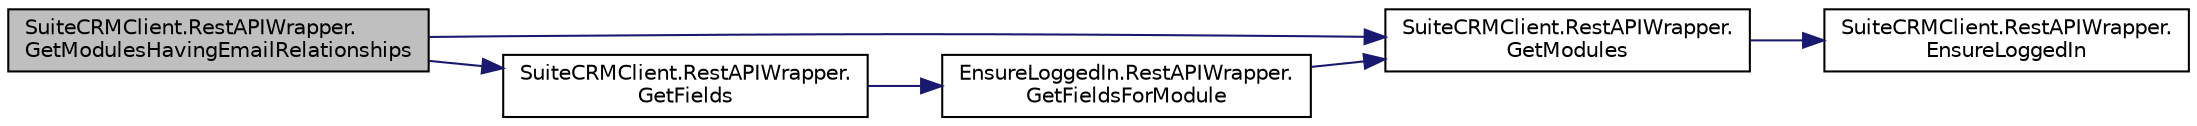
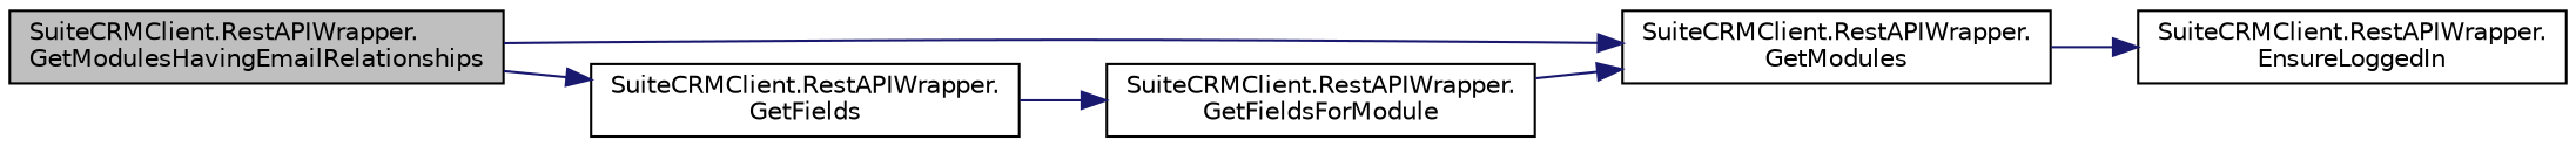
  digraph {
    rankdir=LR
    node [color=black fillcolor=white fontname=Helvetica fontsize=10 shape=record style=filled]
    edge [color=midnightblue fontname=Helvetica fontsize=10 labelfontname=Helvetica labelfontsize=10 style=solid]
    n1 [fillcolor=grey75 fontcolor=black height=0.2 label="SuiteCRMClient.RestAPIWrapper.\lGetModulesHavingEmailRelationships" width=0.4]
    n2 [height=0.2 label="SuiteCRMClient.RestAPIWrapper.\lGetModules" width=0.4]
    n3 [height=0.2 label="SuiteCRMClient.RestAPIWrapper.\lGetFields" width=0.4]
    n4 [height=0.2 label="SuiteCRMClient.RestAPIWrapper.\lEnsureLoggedIn" width=0.4]
-   n5 [height=0.2 label="EnsureLoggedIn.RestAPIWrapper.\lGetFieldsForModule" width=0.4]
+   n5 [height=0.2 label="SuiteCRMClient.RestAPIWrapper.\lGetFieldsForModule" width=0.4]
    n1 -> n2
    n1 -> n3
    n2 -> n4
    n3 -> n5
    n5 -> n2
  }
